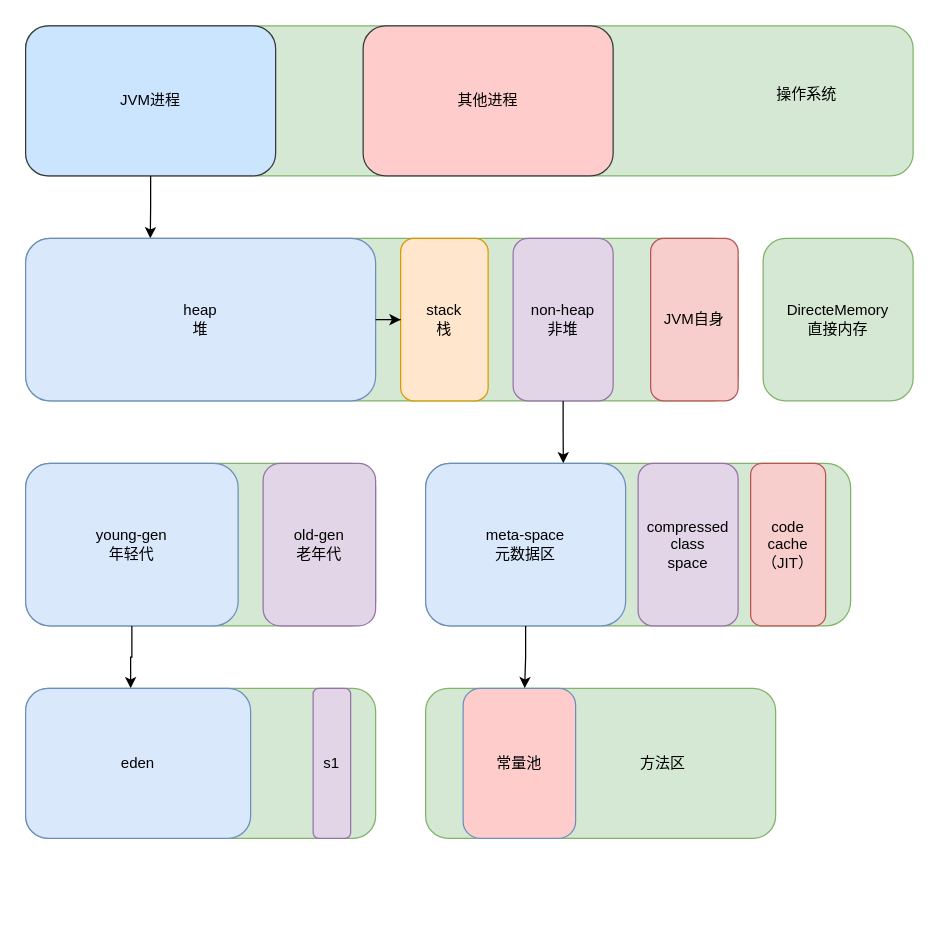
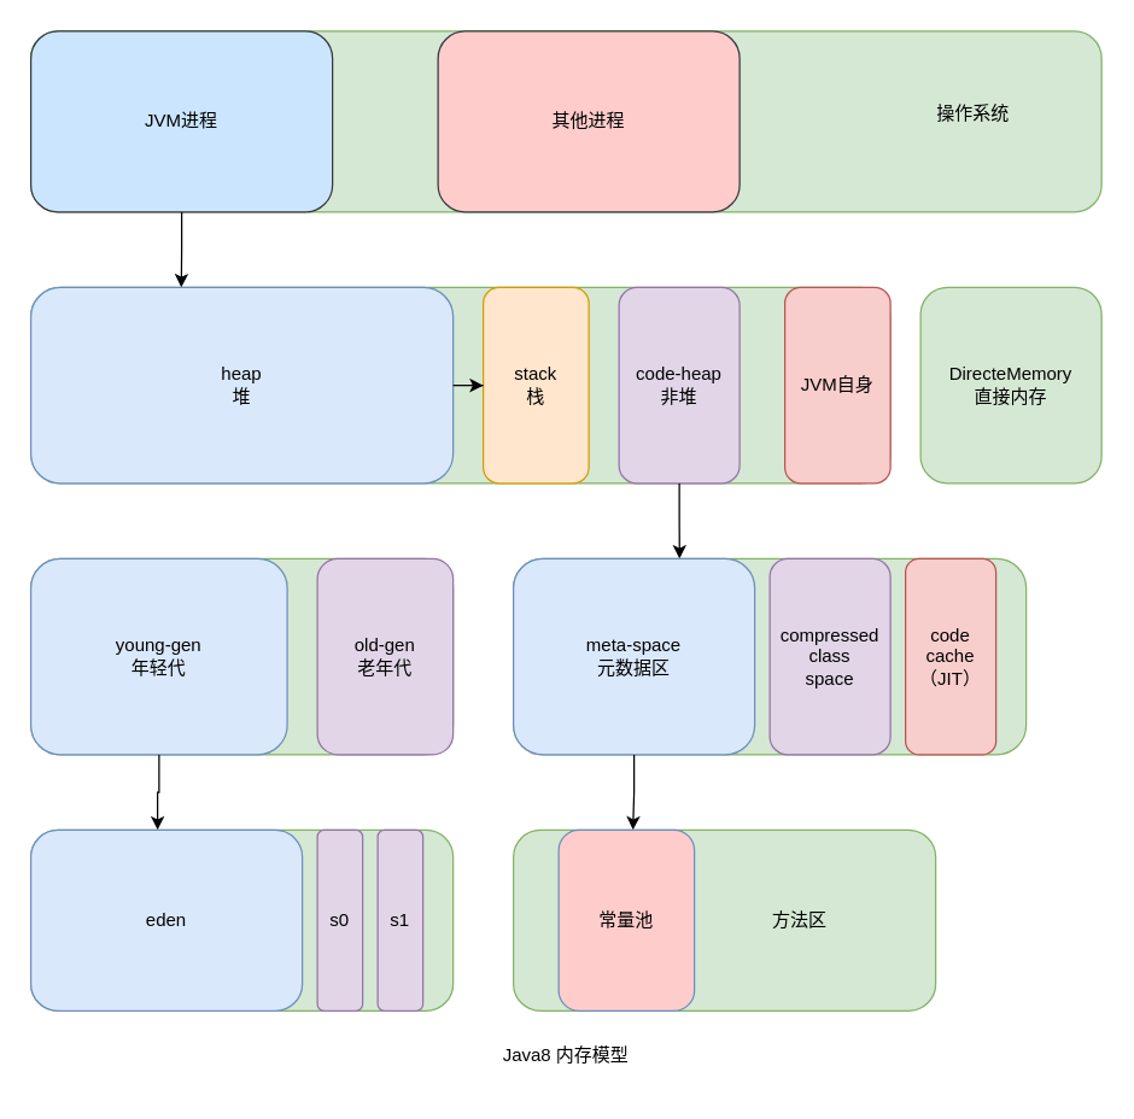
  <mxCell id="0" />
  <mxCell id="1" parent="0" />
  <mxCell id="2" value="" style="group" vertex="1" connectable="0" parent="1"><mxGeometry x="20" y="20" width="710" height="700" as="geometry" /></mxCell>
  <mxCell id="3" value="" style="rounded=1;whiteSpace=wrap;html=1;fillColor=#d5e8d4;strokeColor=#82b366;" vertex="1" parent="2"><mxGeometry width="710" height="120" as="geometry" /></mxCell>
  <mxCell id="4" value="操作系统" style="text;html=1;strokeColor=none;fillColor=none;align=center;verticalAlign=middle;whiteSpace=wrap;rounded=0;" vertex="1" parent="2"><mxGeometry x="580" y="40" width="90" height="30" as="geometry" /></mxCell>
  <mxCell id="5" value="JVM进程" style="rounded=1;whiteSpace=wrap;html=1;fillColor=#cce5ff;strokeColor=#36393d;" vertex="1" parent="2"><mxGeometry width="200" height="120" as="geometry" /></mxCell>
  <mxCell id="6" value="其他进程" style="rounded=1;whiteSpace=wrap;html=1;fillColor=#ffcccc;strokeColor=#36393d;" vertex="1" parent="2"><mxGeometry x="270" width="200" height="120" as="geometry" /></mxCell>
  <mxCell id="7" value="" style="rounded=1;whiteSpace=wrap;html=1;fillColor=#d5e8d4;strokeColor=#82b366;" vertex="1" parent="2"><mxGeometry y="170" width="570" height="130" as="geometry" /></mxCell>
  <mxCell id="8" style="edgeStyle=orthogonalEdgeStyle;rounded=0;orthogonalLoop=1;jettySize=auto;html=1;entryX=0.175;entryY=0;entryDx=0;entryDy=0;entryPerimeter=0;" edge="1" parent="2" source="5" target="7"><mxGeometry relative="1" as="geometry" /></mxCell>
  <mxCell id="9" value="DirecteMemory&lt;br&gt;直接内存" style="rounded=1;whiteSpace=wrap;html=1;fillColor=#d5e8d4;strokeColor=#82b366;" vertex="1" parent="2"><mxGeometry x="590" y="170" width="120" height="130" as="geometry" /></mxCell>
  <mxCell id="10" value="stack&lt;br&gt;栈" style="rounded=1;whiteSpace=wrap;html=1;fillColor=#ffe6cc;strokeColor=#d79b00;" vertex="1" parent="2"><mxGeometry x="300" y="170" width="70" height="130" as="geometry" /></mxCell>
  <mxCell id="11" value="JVM自身" style="rounded=1;whiteSpace=wrap;html=1;fillColor=#f8cecc;strokeColor=#b85450;" vertex="1" parent="2"><mxGeometry x="500" y="170" width="70" height="130" as="geometry" /></mxCell>
  <mxCell id="12" value="heap&lt;br&gt;堆" style="rounded=1;whiteSpace=wrap;html=1;fillColor=#dae8fc;strokeColor=#6c8ebf;" vertex="1" parent="2"><mxGeometry y="170" width="280" height="130" as="geometry" /></mxCell>
- <mxCell id="13" value="non-heap&lt;br&gt;非堆" style="rounded=1;whiteSpace=wrap;html=1;fillColor=#e1d5e7;strokeColor=#9673a6;" vertex="1" parent="2"><mxGeometry x="390" y="170" width="80" height="130" as="geometry" /></mxCell>
+ <mxCell id="13" value="code-heap&lt;br&gt;非堆" style="rounded=1;whiteSpace=wrap;html=1;fillColor=#e1d5e7;strokeColor=#9673a6;" vertex="1" parent="2"><mxGeometry x="390" y="170" width="80" height="130" as="geometry" /></mxCell>
  <mxCell id="14" value="" style="rounded=1;whiteSpace=wrap;html=1;fillColor=#d5e8d4;strokeColor=#82b366;" vertex="1" parent="2"><mxGeometry y="350" width="280" height="130" as="geometry" /></mxCell>
  <mxCell id="15" value="young-gen&lt;br&gt;年轻代" style="rounded=1;whiteSpace=wrap;html=1;fillColor=#dae8fc;strokeColor=#6c8ebf;" vertex="1" parent="2"><mxGeometry y="350" width="170" height="130" as="geometry" /></mxCell>
  <mxCell id="16" style="edgeStyle=orthogonalEdgeStyle;rounded=0;orthogonalLoop=1;jettySize=auto;html=1;" edge="1" parent="2" source="12" target="10"><mxGeometry relative="1" as="geometry" /></mxCell>
  <mxCell id="17" value="old-gen&lt;br&gt;老年代" style="rounded=1;whiteSpace=wrap;html=1;fillColor=#e1d5e7;strokeColor=#9673a6;" vertex="1" parent="2"><mxGeometry x="190" y="350" width="90" height="130" as="geometry" /></mxCell>
  <mxCell id="18" value="" style="whiteSpace=wrap;html=1;rounded=1;strokeColor=#82b366;fillColor=#d5e8d4;" vertex="1" parent="2"><mxGeometry y="530" width="280" height="120" as="geometry" /></mxCell>
  <mxCell id="19" value="" style="edgeStyle=orthogonalEdgeStyle;rounded=0;orthogonalLoop=1;jettySize=auto;html=1;entryX=0.3;entryY=-0.001;entryDx=0;entryDy=0;entryPerimeter=0;" edge="1" parent="2" source="15" target="18"><mxGeometry relative="1" as="geometry" /></mxCell>
  <mxCell id="20" value="eden" style="rounded=1;whiteSpace=wrap;html=1;fillColor=#dae8fc;strokeColor=#6c8ebf;" vertex="1" parent="2"><mxGeometry y="530" width="180" height="120" as="geometry" /></mxCell>
+ <mxCell id="21" value="s0" style="rounded=1;whiteSpace=wrap;html=1;fillColor=#e1d5e7;strokeColor=#9673a6;" vertex="1" parent="2"><mxGeometry x="190" y="530" width="30" height="120" as="geometry" /></mxCell>
  <mxCell id="22" value="s1" style="rounded=1;whiteSpace=wrap;html=1;fillColor=#e1d5e7;strokeColor=#9673a6;" vertex="1" parent="2"><mxGeometry x="230" y="530" width="30" height="120" as="geometry" /></mxCell>
  <mxCell id="23" value="" style="rounded=1;whiteSpace=wrap;html=1;fillColor=#d5e8d4;strokeColor=#82b366;" vertex="1" parent="2"><mxGeometry x="320" y="350" width="340" height="130" as="geometry" /></mxCell>
  <mxCell id="24" style="edgeStyle=orthogonalEdgeStyle;rounded=0;orthogonalLoop=1;jettySize=auto;html=1;entryX=0.324;entryY=0;entryDx=0;entryDy=0;entryPerimeter=0;" edge="1" parent="2" source="13" target="23"><mxGeometry relative="1" as="geometry" /></mxCell>
  <mxCell id="25" value="meta-space&lt;br&gt;元数据区" style="rounded=1;whiteSpace=wrap;html=1;fillColor=#dae8fc;strokeColor=#6c8ebf;" vertex="1" parent="2"><mxGeometry x="320" y="350" width="160" height="130" as="geometry" /></mxCell>
  <mxCell id="26" value="compressed&lt;br&gt;class&lt;br&gt;space" style="rounded=1;whiteSpace=wrap;html=1;fillColor=#e1d5e7;strokeColor=#9673a6;" vertex="1" parent="2"><mxGeometry x="490" y="350" width="80" height="130" as="geometry" /></mxCell>
  <mxCell id="27" value="code&lt;br&gt;cache&lt;br&gt;（JIT）" style="rounded=1;whiteSpace=wrap;html=1;fillColor=#f8cecc;strokeColor=#b85450;" vertex="1" parent="2"><mxGeometry x="580" y="350" width="60" height="130" as="geometry" /></mxCell>
  <mxCell id="28" value="" style="whiteSpace=wrap;html=1;rounded=1;strokeColor=#82b366;fillColor=#d5e8d4;" vertex="1" parent="2"><mxGeometry x="320" y="530" width="280" height="120" as="geometry" /></mxCell>
  <mxCell id="29" style="edgeStyle=orthogonalEdgeStyle;rounded=0;orthogonalLoop=1;jettySize=auto;html=1;entryX=0.283;entryY=-0.001;entryDx=0;entryDy=0;entryPerimeter=0;" edge="1" parent="2" source="25" target="28"><mxGeometry relative="1" as="geometry" /></mxCell>
  <mxCell id="30" value="常量池" style="rounded=1;whiteSpace=wrap;html=1;fillColor=#ffcccc;strokeColor=#6c8ebf;" vertex="1" parent="2"><mxGeometry x="350" y="530" width="90" height="120" as="geometry" /></mxCell>
  <mxCell id="31" value="方法区" style="text;html=1;strokeColor=none;fillColor=none;align=center;verticalAlign=middle;whiteSpace=wrap;rounded=0;" vertex="1" parent="2"><mxGeometry x="490" y="580" width="40" height="20" as="geometry" /></mxCell>
+ <mxCell id="32" value="Java8 内存模型" style="text;html=1;strokeColor=none;fillColor=none;align=center;verticalAlign=middle;whiteSpace=wrap;rounded=0;" vertex="1" parent="2"><mxGeometry x="265" y="660" width="180" height="40" as="geometry" /></mxCell>
